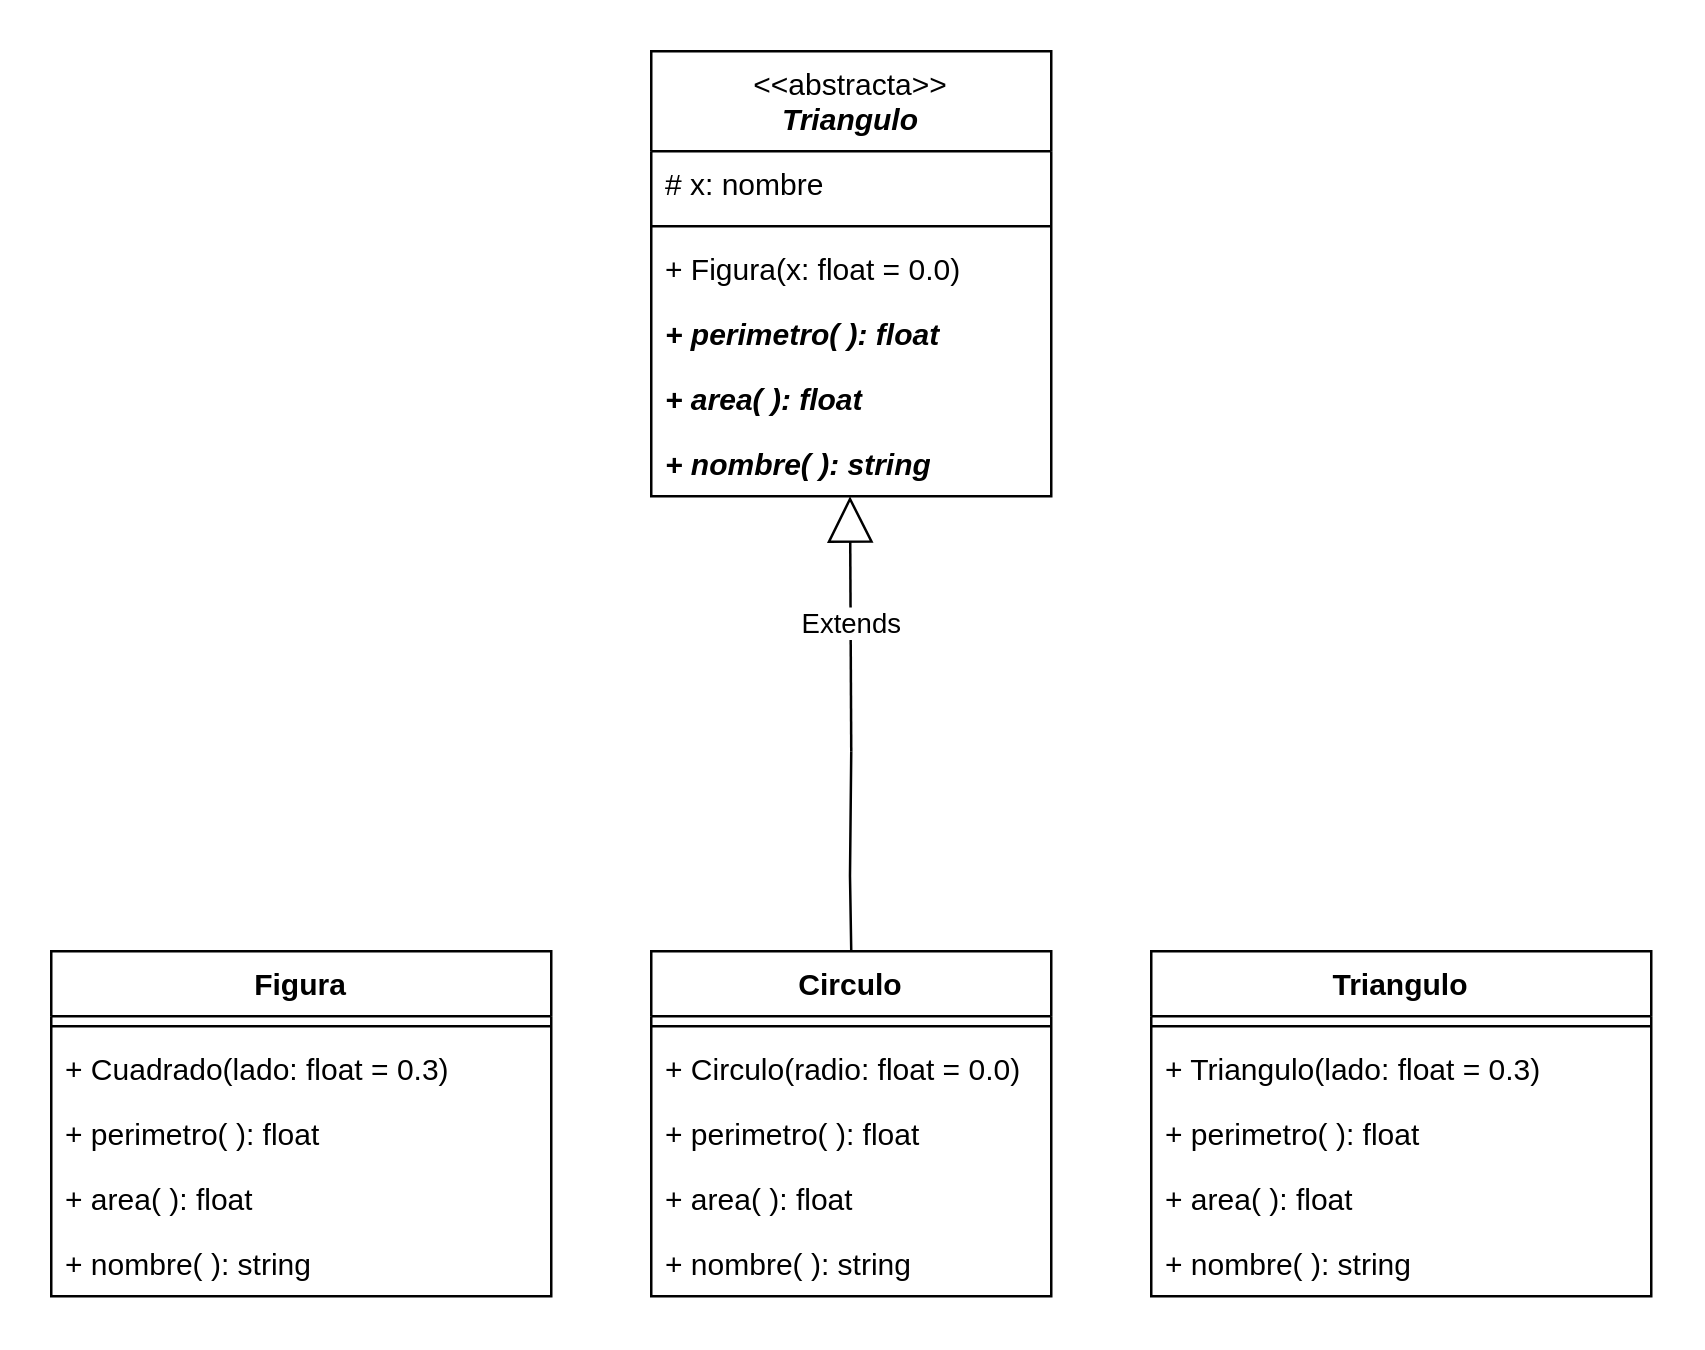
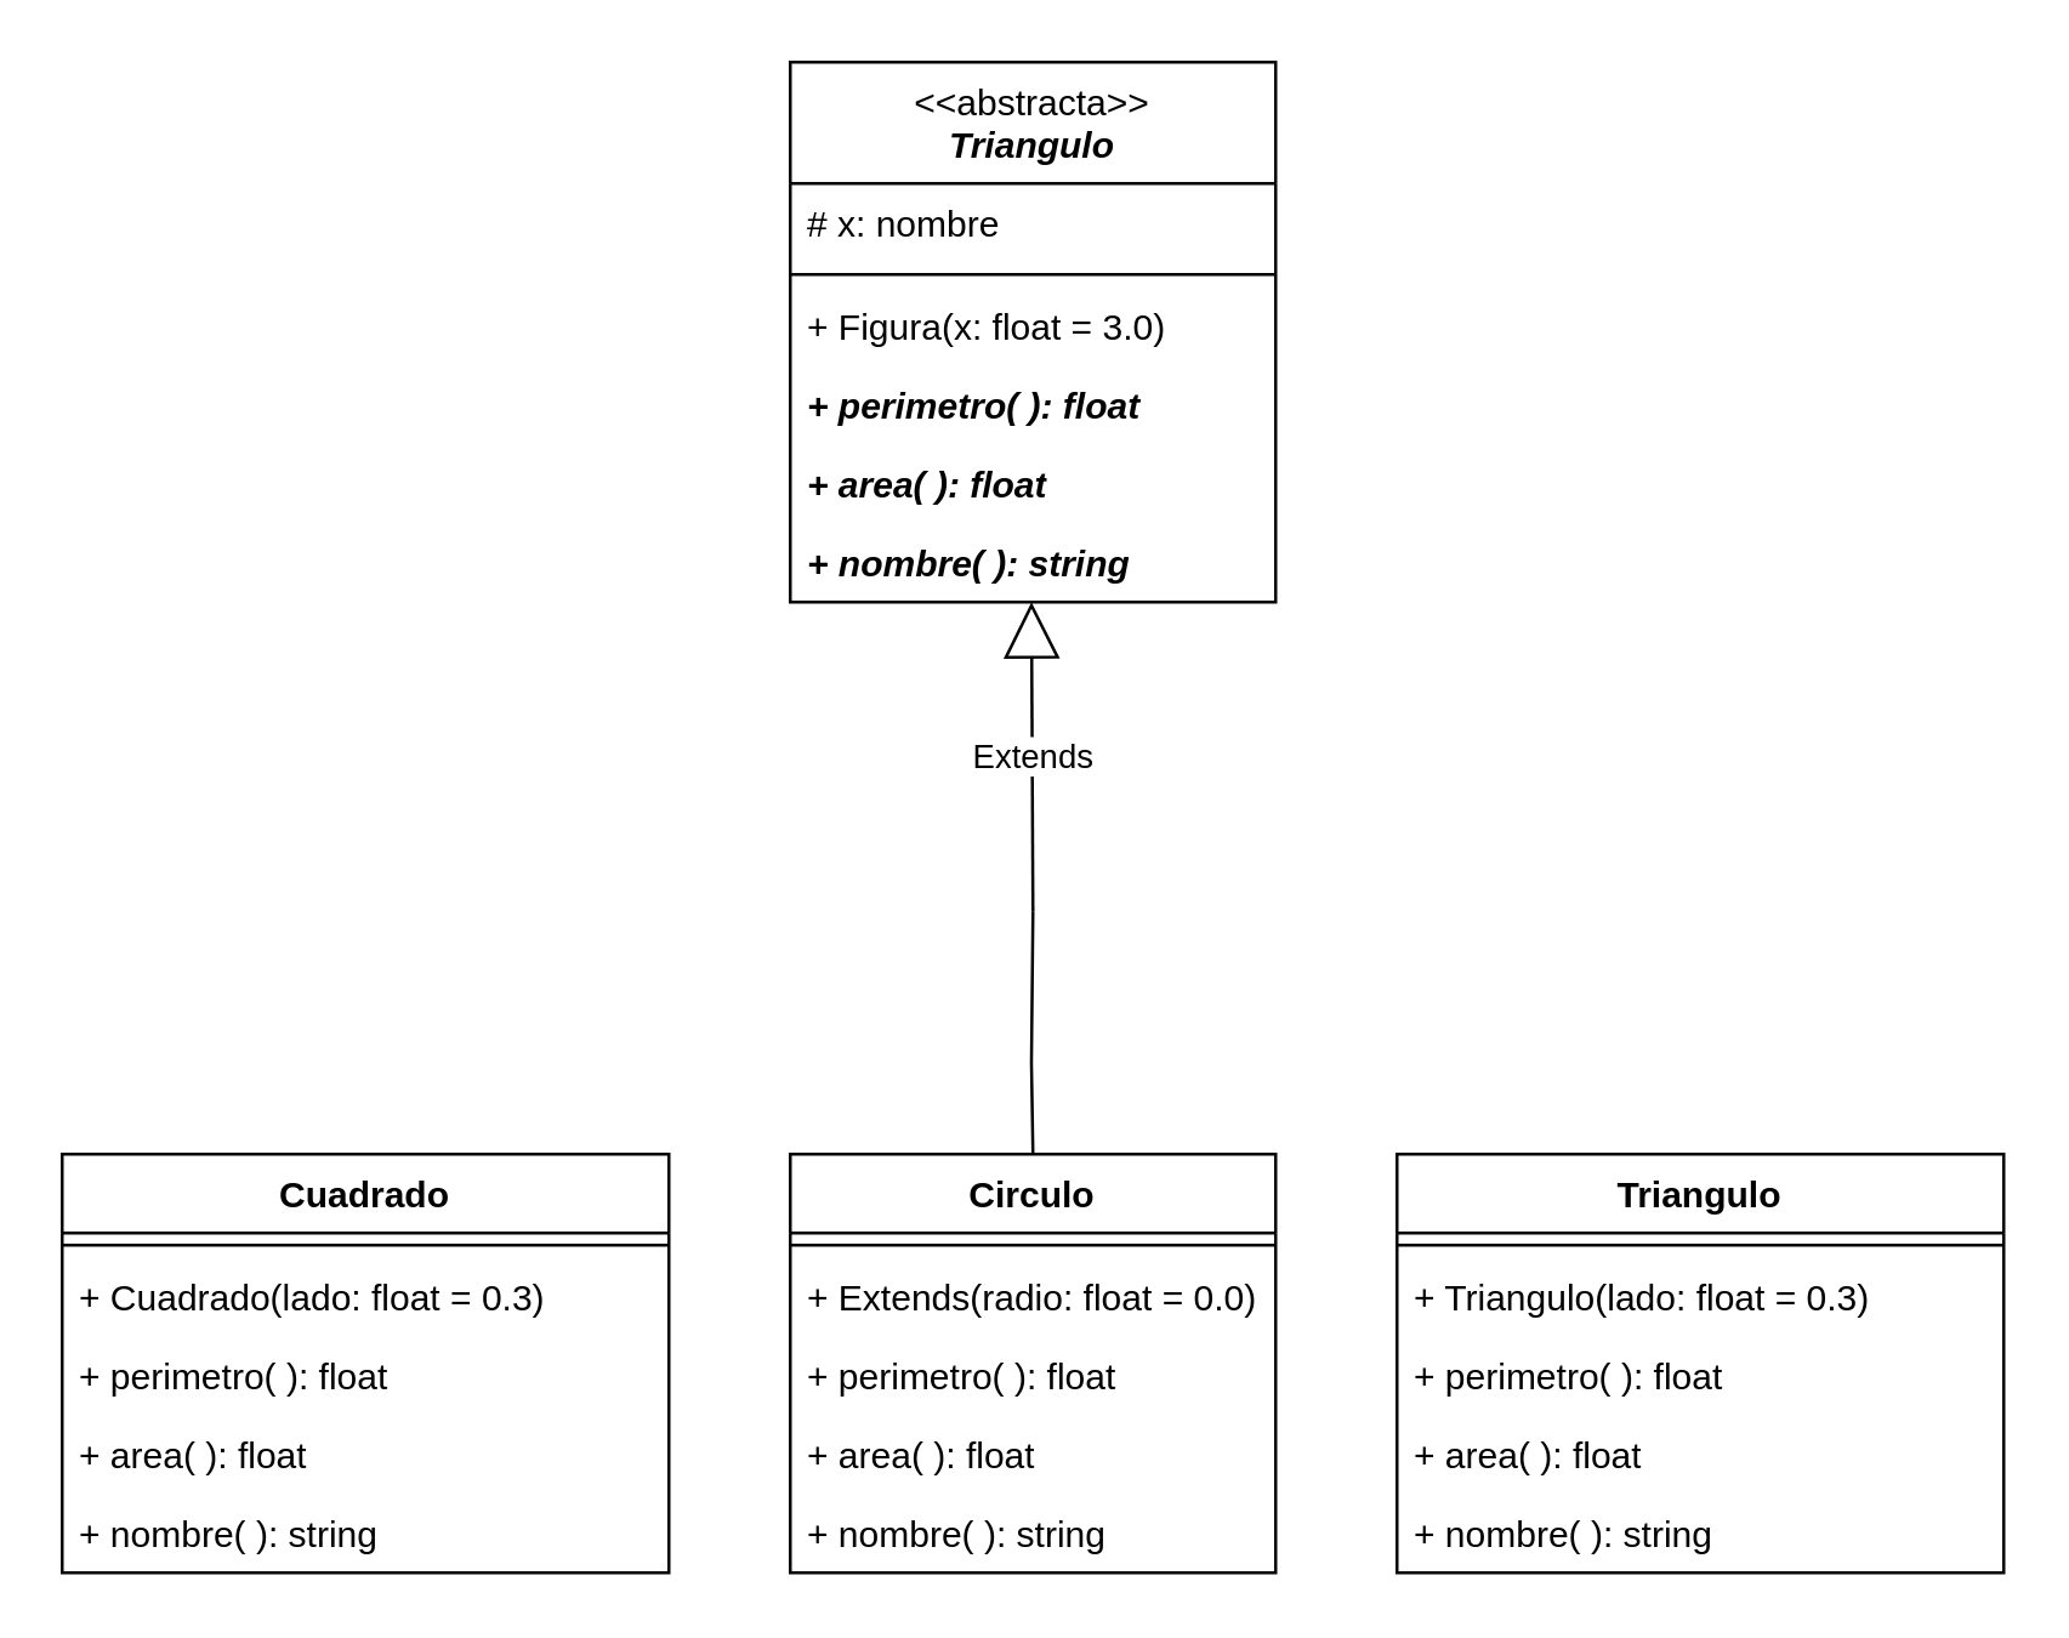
  <mxCell id="0" />
  <mxCell id="1" parent="0" />
  <mxCell id="2" value="&lt;span style=&quot;font-weight: normal;&quot;&gt;&amp;lt;&amp;lt;abstracta&amp;gt;&amp;gt;&lt;/span&gt;&lt;div&gt;&lt;i style=&quot;background-color: initial;&quot;&gt;Triangulo&lt;/i&gt;&lt;/div&gt;" style="swimlane;fontStyle=1;align=center;verticalAlign=top;childLayout=stackLayout;horizontal=1;startSize=40;horizontalStack=0;resizeParent=1;resizeParentMax=0;resizeLast=0;collapsible=1;marginBottom=0;whiteSpace=wrap;html=1;" vertex="1" parent="1"><mxGeometry x="260" y="20" width="160" height="178" as="geometry" /></mxCell>
  <mxCell id="3" value="# x: nombre" style="text;strokeColor=none;fillColor=none;align=left;verticalAlign=top;spacingLeft=4;spacingRight=4;overflow=hidden;rotatable=0;points=[[0,0.5],[1,0.5]];portConstraint=eastwest;whiteSpace=wrap;html=1;" vertex="1" parent="2"><mxGeometry y="40" width="160" height="26" as="geometry" /></mxCell>
  <mxCell id="4" value="" style="line;strokeWidth=1;fillColor=none;align=left;verticalAlign=middle;spacingTop=-1;spacingLeft=3;spacingRight=3;rotatable=0;labelPosition=right;points=[];portConstraint=eastwest;strokeColor=inherit;" vertex="1" parent="2"><mxGeometry y="66" width="160" height="8" as="geometry" /></mxCell>
- <mxCell id="5" value="+ Figura(x: float = 0.0)" style="text;strokeColor=none;fillColor=none;align=left;verticalAlign=top;spacingLeft=4;spacingRight=4;overflow=hidden;rotatable=0;points=[[0,0.5],[1,0.5]];portConstraint=eastwest;whiteSpace=wrap;html=1;" vertex="1" parent="2"><mxGeometry y="74" width="160" height="26" as="geometry" /></mxCell>
+ <mxCell id="5" value="+ Figura(x: float = 3.0)" style="text;strokeColor=none;fillColor=none;align=left;verticalAlign=top;spacingLeft=4;spacingRight=4;overflow=hidden;rotatable=0;points=[[0,0.5],[1,0.5]];portConstraint=eastwest;whiteSpace=wrap;html=1;" vertex="1" parent="2"><mxGeometry y="74" width="160" height="26" as="geometry" /></mxCell>
  <mxCell id="6" value="&lt;i&gt;&lt;b&gt;+ perimetro( ): float&lt;/b&gt;&lt;/i&gt;" style="text;strokeColor=none;fillColor=none;align=left;verticalAlign=top;spacingLeft=4;spacingRight=4;overflow=hidden;rotatable=0;points=[[0,0.5],[1,0.5]];portConstraint=eastwest;whiteSpace=wrap;html=1;" vertex="1" parent="2"><mxGeometry y="100" width="160" height="26" as="geometry" /></mxCell>
  <mxCell id="7" value="&lt;i&gt;&lt;b&gt;+ area( ): float&lt;/b&gt;&lt;/i&gt;" style="text;strokeColor=none;fillColor=none;align=left;verticalAlign=top;spacingLeft=4;spacingRight=4;overflow=hidden;rotatable=0;points=[[0,0.5],[1,0.5]];portConstraint=eastwest;whiteSpace=wrap;html=1;" vertex="1" parent="2"><mxGeometry y="126" width="160" height="26" as="geometry" /></mxCell>
  <mxCell id="8" value="&lt;i&gt;&lt;b&gt;+ nombre( ): string&lt;/b&gt;&lt;/i&gt;" style="text;strokeColor=none;fillColor=none;align=left;verticalAlign=top;spacingLeft=4;spacingRight=4;overflow=hidden;rotatable=0;points=[[0,0.5],[1,0.5]];portConstraint=eastwest;whiteSpace=wrap;html=1;" vertex="1" parent="2"><mxGeometry y="152" width="160" height="26" as="geometry" /></mxCell>
  <mxCell id="9" value="Circulo" style="swimlane;fontStyle=1;align=center;verticalAlign=top;childLayout=stackLayout;horizontal=1;startSize=26;horizontalStack=0;resizeParent=1;resizeParentMax=0;resizeLast=0;collapsible=1;marginBottom=0;whiteSpace=wrap;html=1;" vertex="1" parent="1"><mxGeometry x="260" y="380" width="160" height="138" as="geometry" /></mxCell>
  <mxCell id="10" value="" style="line;strokeWidth=1;fillColor=none;align=left;verticalAlign=middle;spacingTop=-1;spacingLeft=3;spacingRight=3;rotatable=0;labelPosition=right;points=[];portConstraint=eastwest;strokeColor=inherit;" vertex="1" parent="9"><mxGeometry y="26" width="160" height="8" as="geometry" /></mxCell>
- <mxCell id="11" value="+ Circulo(radio: float = 0.0)" style="text;strokeColor=none;fillColor=none;align=left;verticalAlign=top;spacingLeft=4;spacingRight=4;overflow=hidden;rotatable=0;points=[[0,0.5],[1,0.5]];portConstraint=eastwest;whiteSpace=wrap;html=1;" vertex="1" parent="9"><mxGeometry y="34" width="160" height="26" as="geometry" /></mxCell>
+ <mxCell id="11" value="+ Extends(radio: float = 0.0)" style="text;strokeColor=none;fillColor=none;align=left;verticalAlign=top;spacingLeft=4;spacingRight=4;overflow=hidden;rotatable=0;points=[[0,0.5],[1,0.5]];portConstraint=eastwest;whiteSpace=wrap;html=1;" vertex="1" parent="9"><mxGeometry y="34" width="160" height="26" as="geometry" /></mxCell>
  <mxCell id="12" value="+ perimetro( ): float" style="text;strokeColor=none;fillColor=none;align=left;verticalAlign=top;spacingLeft=4;spacingRight=4;overflow=hidden;rotatable=0;points=[[0,0.5],[1,0.5]];portConstraint=eastwest;whiteSpace=wrap;html=1;" vertex="1" parent="9"><mxGeometry y="60" width="160" height="26" as="geometry" /></mxCell>
  <mxCell id="13" value="+ area( ): float" style="text;strokeColor=none;fillColor=none;align=left;verticalAlign=top;spacingLeft=4;spacingRight=4;overflow=hidden;rotatable=0;points=[[0,0.5],[1,0.5]];portConstraint=eastwest;whiteSpace=wrap;html=1;" vertex="1" parent="9"><mxGeometry y="86" width="160" height="26" as="geometry" /></mxCell>
  <mxCell id="14" value="+ nombre( ): string" style="text;strokeColor=none;fillColor=none;align=left;verticalAlign=top;spacingLeft=4;spacingRight=4;overflow=hidden;rotatable=0;points=[[0,0.5],[1,0.5]];portConstraint=eastwest;whiteSpace=wrap;html=1;" vertex="1" parent="9"><mxGeometry y="112" width="160" height="26" as="geometry" /></mxCell>
- <mxCell id="15" value="Figura" style="swimlane;fontStyle=1;align=center;verticalAlign=top;childLayout=stackLayout;horizontal=1;startSize=26;horizontalStack=0;resizeParent=1;resizeParentMax=0;resizeLast=0;collapsible=1;marginBottom=0;whiteSpace=wrap;html=1;" vertex="1" parent="1"><mxGeometry x="20" y="380" width="200" height="138" as="geometry" /></mxCell>
+ <mxCell id="15" value="Cuadrado" style="swimlane;fontStyle=1;align=center;verticalAlign=top;childLayout=stackLayout;horizontal=1;startSize=26;horizontalStack=0;resizeParent=1;resizeParentMax=0;resizeLast=0;collapsible=1;marginBottom=0;whiteSpace=wrap;html=1;" vertex="1" parent="1"><mxGeometry x="20" y="380" width="200" height="138" as="geometry" /></mxCell>
  <mxCell id="16" value="" style="line;strokeWidth=1;fillColor=none;align=left;verticalAlign=middle;spacingTop=-1;spacingLeft=3;spacingRight=3;rotatable=0;labelPosition=right;points=[];portConstraint=eastwest;strokeColor=inherit;" vertex="1" parent="15"><mxGeometry y="26" width="200" height="8" as="geometry" /></mxCell>
  <mxCell id="17" value="+ Cuadrado(lado: float = 0.3)" style="text;strokeColor=none;fillColor=none;align=left;verticalAlign=top;spacingLeft=4;spacingRight=4;overflow=hidden;rotatable=0;points=[[0,0.5],[1,0.5]];portConstraint=eastwest;whiteSpace=wrap;html=1;" vertex="1" parent="15"><mxGeometry y="34" width="200" height="26" as="geometry" /></mxCell>
  <mxCell id="18" value="+ perimetro( ): float" style="text;strokeColor=none;fillColor=none;align=left;verticalAlign=top;spacingLeft=4;spacingRight=4;overflow=hidden;rotatable=0;points=[[0,0.5],[1,0.5]];portConstraint=eastwest;whiteSpace=wrap;html=1;" vertex="1" parent="15"><mxGeometry y="60" width="200" height="26" as="geometry" /></mxCell>
  <mxCell id="19" value="+ area( ): float" style="text;strokeColor=none;fillColor=none;align=left;verticalAlign=top;spacingLeft=4;spacingRight=4;overflow=hidden;rotatable=0;points=[[0,0.5],[1,0.5]];portConstraint=eastwest;whiteSpace=wrap;html=1;" vertex="1" parent="15"><mxGeometry y="86" width="200" height="26" as="geometry" /></mxCell>
  <mxCell id="20" value="+ nombre( ): string" style="text;strokeColor=none;fillColor=none;align=left;verticalAlign=top;spacingLeft=4;spacingRight=4;overflow=hidden;rotatable=0;points=[[0,0.5],[1,0.5]];portConstraint=eastwest;whiteSpace=wrap;html=1;" vertex="1" parent="15"><mxGeometry y="112" width="200" height="26" as="geometry" /></mxCell>
  <mxCell id="21" value="Triangulo" style="swimlane;fontStyle=1;align=center;verticalAlign=top;childLayout=stackLayout;horizontal=1;startSize=26;horizontalStack=0;resizeParent=1;resizeParentMax=0;resizeLast=0;collapsible=1;marginBottom=0;whiteSpace=wrap;html=1;" vertex="1" parent="1"><mxGeometry x="460" y="380" width="200" height="138" as="geometry" /></mxCell>
  <mxCell id="22" value="" style="line;strokeWidth=1;fillColor=none;align=left;verticalAlign=middle;spacingTop=-1;spacingLeft=3;spacingRight=3;rotatable=0;labelPosition=right;points=[];portConstraint=eastwest;strokeColor=inherit;" vertex="1" parent="21"><mxGeometry y="26" width="200" height="8" as="geometry" /></mxCell>
  <mxCell id="23" value="+ Triangulo(lado: float = 0.3)" style="text;strokeColor=none;fillColor=none;align=left;verticalAlign=top;spacingLeft=4;spacingRight=4;overflow=hidden;rotatable=0;points=[[0,0.5],[1,0.5]];portConstraint=eastwest;whiteSpace=wrap;html=1;" vertex="1" parent="21"><mxGeometry y="34" width="200" height="26" as="geometry" /></mxCell>
  <mxCell id="24" value="+ perimetro( ): float" style="text;strokeColor=none;fillColor=none;align=left;verticalAlign=top;spacingLeft=4;spacingRight=4;overflow=hidden;rotatable=0;points=[[0,0.5],[1,0.5]];portConstraint=eastwest;whiteSpace=wrap;html=1;" vertex="1" parent="21"><mxGeometry y="60" width="200" height="26" as="geometry" /></mxCell>
  <mxCell id="25" value="+ area( ): float" style="text;strokeColor=none;fillColor=none;align=left;verticalAlign=top;spacingLeft=4;spacingRight=4;overflow=hidden;rotatable=0;points=[[0,0.5],[1,0.5]];portConstraint=eastwest;whiteSpace=wrap;html=1;" vertex="1" parent="21"><mxGeometry y="86" width="200" height="26" as="geometry" /></mxCell>
  <mxCell id="26" value="+ nombre( ): string" style="text;strokeColor=none;fillColor=none;align=left;verticalAlign=top;spacingLeft=4;spacingRight=4;overflow=hidden;rotatable=0;points=[[0,0.5],[1,0.5]];portConstraint=eastwest;whiteSpace=wrap;html=1;" vertex="1" parent="21"><mxGeometry y="112" width="200" height="26" as="geometry" /></mxCell>
  <mxCell id="27" value="" style="endArrow=none;html=1;rounded=0;exitX=0.5;exitY=0;exitDx=0;exitDy=0;" edge="1" parent="1" source="9"><mxGeometry width="50" height="50" relative="1" as="geometry"><mxPoint x="339.5" y="370" as="sourcePoint" /><mxPoint x="340" y="300" as="targetPoint" /><Array as="points"><mxPoint x="339.5" y="350" /></Array></mxGeometry></mxCell>
  <mxCell id="28" value="Extends" style="endArrow=block;endSize=16;endFill=0;html=1;rounded=0;" edge="1" parent="1"><mxGeometry width="160" relative="1" as="geometry"><mxPoint x="340" y="300" as="sourcePoint" /><mxPoint x="339.5" y="198" as="targetPoint" /></mxGeometry></mxCell>
